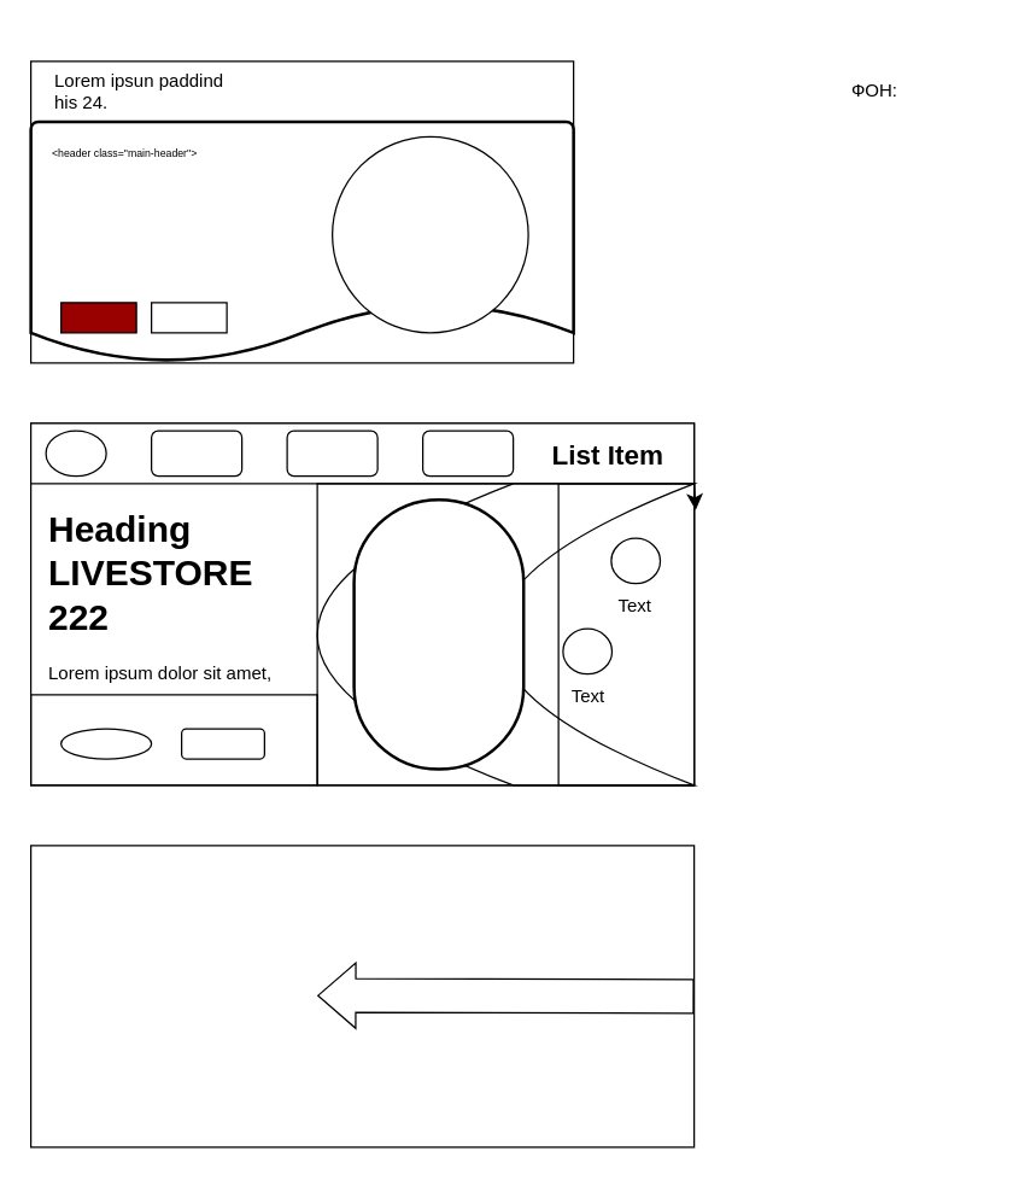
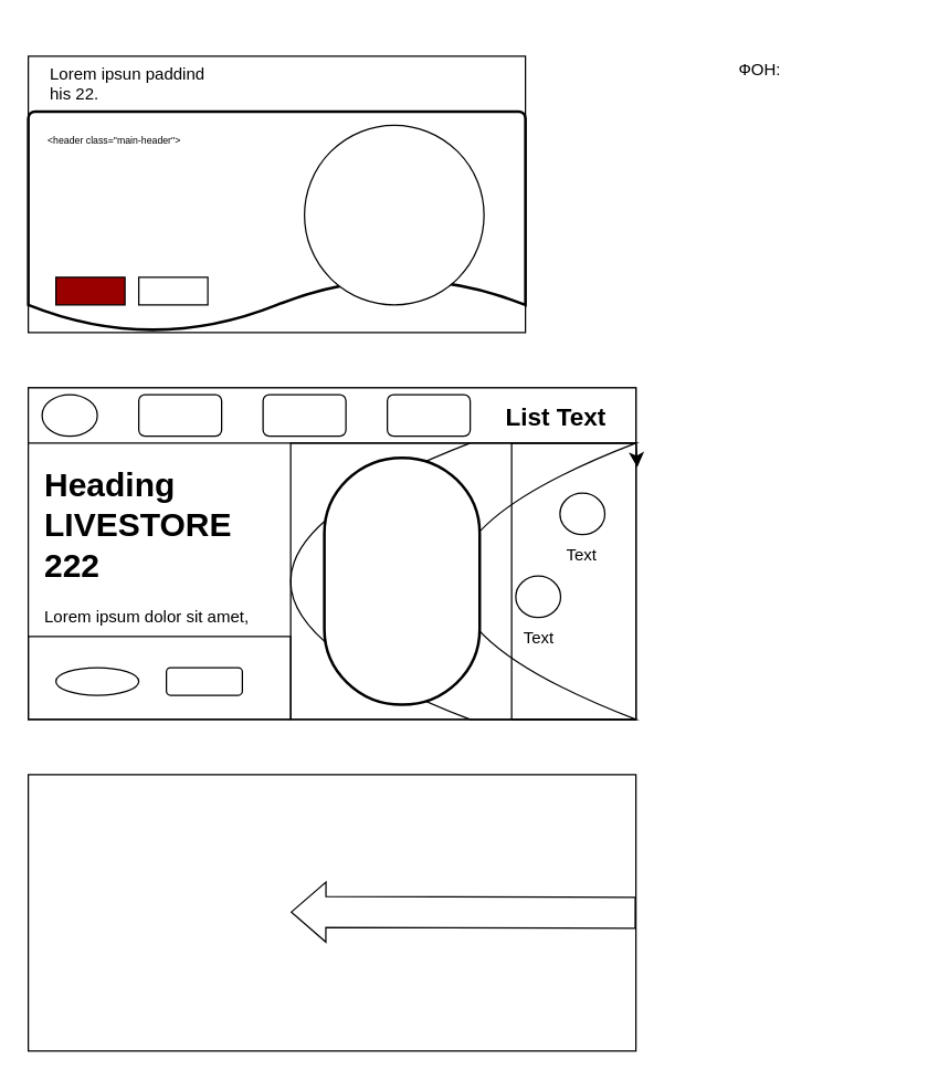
  <mxCell id="0" />
  <mxCell id="1" parent="0" />
  <mxCell id="2" value="" style="rounded=0;whiteSpace=wrap;html=1;" vertex="1" parent="1"><mxGeometry x="20" y="40" width="360" height="200" as="geometry" /></mxCell>
  <mxCell id="3" value="" style="strokeWidth=2;html=1;shape=mxgraph.flowchart.document2;whiteSpace=wrap;size=0.25;" vertex="1" parent="1"><mxGeometry x="20" y="80" width="360" height="160" as="geometry" /></mxCell>
  <mxCell id="4" value="" style="rounded=0;whiteSpace=wrap;html=1;fillColor=#990000;" vertex="1" parent="1"><mxGeometry x="40" y="200" width="50" height="20" as="geometry" /></mxCell>
  <mxCell id="5" value="" style="rounded=0;whiteSpace=wrap;html=1;" vertex="1" parent="1"><mxGeometry x="100" y="200" width="50" height="20" as="geometry" /></mxCell>
  <mxCell id="6" value="" style="ellipse;whiteSpace=wrap;html=1;aspect=fixed;" vertex="1" parent="1"><mxGeometry x="220" y="90" width="130" height="130" as="geometry" /></mxCell>
- <mxCell id="7" value="Lorem ipsun paddind his 24." style="text;strokeColor=none;fillColor=none;align=left;verticalAlign=middle;spacingLeft=4;spacingRight=4;overflow=hidden;points=[[0,0.5],[1,0.5]];portConstraint=eastwest;rotatable=0;whiteSpace=wrap;html=1;fillStyle=auto;" vertex="1" parent="1"><mxGeometry x="30" y="40" width="140" height="40" as="geometry" /></mxCell>
+ <mxCell id="7" value="Lorem ipsun paddind his 22." style="text;strokeColor=none;fillColor=none;align=left;verticalAlign=middle;spacingLeft=4;spacingRight=4;overflow=hidden;points=[[0,0.5],[1,0.5]];portConstraint=eastwest;rotatable=0;whiteSpace=wrap;html=1;fillStyle=auto;" vertex="1" parent="1"><mxGeometry x="30" y="40" width="140" height="40" as="geometry" /></mxCell>
  <mxCell id="8" value="&lt;font style=&quot;font-size: 7px;&quot;&gt;&amp;lt;header class=&quot;main-header&quot;&amp;gt;&lt;/font&gt;" style="text;html=1;whiteSpace=wrap;strokeColor=none;fillColor=none;align=center;verticalAlign=middle;rounded=0;" vertex="1" parent="1"><mxGeometry x="20" y="80" width="125" height="40" as="geometry" /></mxCell>
  <mxCell id="9" value="" style="rounded=0;whiteSpace=wrap;html=1;" vertex="1" parent="1"><mxGeometry x="20" y="280" width="440" height="240" as="geometry" /></mxCell>
  <mxCell id="10" value="" style="rounded=0;whiteSpace=wrap;html=1;" vertex="1" parent="1"><mxGeometry x="20" y="280" width="440" height="40" as="geometry" /></mxCell>
  <mxCell id="11" value="" style="ellipse;whiteSpace=wrap;html=1;" vertex="1" parent="1"><mxGeometry x="30" y="285" width="40" height="30" as="geometry" /></mxCell>
  <mxCell id="12" value="" style="rounded=1;whiteSpace=wrap;html=1;" vertex="1" parent="1"><mxGeometry x="100" y="285" width="60" height="30" as="geometry" /></mxCell>
  <mxCell id="13" value="" style="rounded=1;whiteSpace=wrap;html=1;" vertex="1" parent="1"><mxGeometry x="190" y="285" width="60" height="30" as="geometry" /></mxCell>
  <mxCell id="14" value="" style="rounded=1;whiteSpace=wrap;html=1;" vertex="1" parent="1"><mxGeometry x="280" y="285" width="60" height="30" as="geometry" /></mxCell>
- <mxCell id="15" value="&lt;h2&gt;List Item&lt;/h2&gt;" style="text;strokeColor=none;fillColor=none;align=left;verticalAlign=middle;spacingLeft=4;spacingRight=4;overflow=hidden;points=[[0,0.5],[1,0.5]];portConstraint=eastwest;rotatable=0;whiteSpace=wrap;html=1;" vertex="1" parent="1"><mxGeometry x="360" y="275" width="110" height="50" as="geometry" /></mxCell>
+ <mxCell id="15" value="&lt;h2&gt;List Text&lt;/h2&gt;" style="text;strokeColor=none;fillColor=none;align=left;verticalAlign=middle;spacingLeft=4;spacingRight=4;overflow=hidden;points=[[0,0.5],[1,0.5]];portConstraint=eastwest;rotatable=0;whiteSpace=wrap;html=1;" vertex="1" parent="1"><mxGeometry x="360" y="275" width="110" height="50" as="geometry" /></mxCell>
  <mxCell id="16" value="&lt;h1 style=&quot;margin-top: 0px;&quot;&gt;Heading LIVESTORE 222&lt;/h1&gt;&lt;p&gt;Lorem ipsum dolor sit amet, consectetur adipisicing elit&lt;/p&gt;" style="text;html=1;whiteSpace=wrap;overflow=hidden;rounded=0;" vertex="1" parent="1"><mxGeometry x="30" y="330" width="160" height="120" as="geometry" /></mxCell>
  <mxCell id="17" value="" style="ellipse;whiteSpace=wrap;html=1;" vertex="1" parent="1"><mxGeometry x="40" y="482.5" width="60" height="20" as="geometry" /></mxCell>
  <mxCell id="18" value="" style="shape=dataStorage;whiteSpace=wrap;html=1;fixedSize=1;size=130;" vertex="1" parent="1"><mxGeometry x="210" y="320" width="250" height="200" as="geometry" /></mxCell>
  <mxCell id="19" value="" style="strokeWidth=2;html=1;shape=mxgraph.flowchart.terminator;whiteSpace=wrap;rotation=-90;" vertex="1" parent="1"><mxGeometry x="201.25" y="363.75" width="178.75" height="112.5" as="geometry" /></mxCell>
  <mxCell id="20" value="" style="verticalLabelPosition=bottom;verticalAlign=top;html=1;shape=mxgraph.flowchart.on-page_reference;" vertex="1" parent="1"><mxGeometry x="405" y="356.25" width="32.5" height="30" as="geometry" /></mxCell>
  <mxCell id="21" value="Text" style="text;html=1;whiteSpace=wrap;strokeColor=none;fillColor=none;align=center;verticalAlign=middle;rounded=0;" vertex="1" parent="1"><mxGeometry x="391.25" y="386.25" width="60" height="30" as="geometry" /></mxCell>
  <mxCell id="22" value="" style="verticalLabelPosition=bottom;verticalAlign=top;html=1;shape=mxgraph.flowchart.on-page_reference;" vertex="1" parent="1"><mxGeometry x="373" y="416.25" width="32.5" height="30" as="geometry" /></mxCell>
  <mxCell id="23" value="Text" style="text;html=1;whiteSpace=wrap;strokeColor=none;fillColor=none;align=center;verticalAlign=middle;rounded=0;" vertex="1" parent="1"><mxGeometry x="360" y="446.25" width="60" height="30" as="geometry" /></mxCell>
  <mxCell id="24" value="" style="rounded=1;whiteSpace=wrap;html=1;" vertex="1" parent="1"><mxGeometry x="120" y="482.5" width="55" height="20" as="geometry" /></mxCell>
  <mxCell id="25" value="" style="rounded=0;whiteSpace=wrap;html=1;fillColor=none;" vertex="1" parent="1"><mxGeometry x="370" y="320" width="90" height="200" as="geometry" /></mxCell>
  <mxCell id="26" value="" style="rounded=0;whiteSpace=wrap;html=1;fillColor=none;" vertex="1" parent="1"><mxGeometry x="210" y="320" width="250" height="200" as="geometry" /></mxCell>
  <mxCell id="27" value="" style="rounded=0;whiteSpace=wrap;html=1;fillColor=none;" vertex="1" parent="1"><mxGeometry x="20" y="460" width="190" height="60" as="geometry" /></mxCell>
  <mxCell id="28" style="edgeStyle=none;curved=1;rounded=0;orthogonalLoop=1;jettySize=auto;html=1;exitX=1;exitY=0;exitDx=0;exitDy=0;entryX=1.011;entryY=0.088;entryDx=0;entryDy=0;entryPerimeter=0;fontSize=12;startSize=8;endSize=8;" edge="1" parent="1" source="25" target="25"><mxGeometry relative="1" as="geometry" /></mxCell>
- <mxCell id="29" value="ФОН:" style="text;html=1;whiteSpace=wrap;strokeColor=none;fillColor=none;align=center;verticalAlign=middle;rounded=0;" vertex="1" parent="1"><mxGeometry x="510" y="20" width="140" height="80" as="geometry" /></mxCell>
+ <mxCell id="29" value="ФОН:" style="text;html=1;whiteSpace=wrap;strokeColor=none;fillColor=none;align=center;verticalAlign=middle;rounded=0;" vertex="1" parent="1"><mxGeometry x="480" y="10" width="140" height="80" as="geometry" /></mxCell>
  <mxCell id="30" value="" style="rounded=0;whiteSpace=wrap;html=1;" vertex="1" parent="1"><mxGeometry x="20" y="560" width="440" height="200" as="geometry" /></mxCell>
  <mxCell id="31" value="" style="shape=flexArrow;endArrow=classic;html=1;rounded=0;fontSize=12;startSize=8;endSize=8;curved=1;width=22.353;entryX=0.5;entryY=0.75;entryDx=0;entryDy=0;entryPerimeter=0;exitX=1;exitY=0.5;exitDx=0;exitDy=0;" edge="1" parent="1" source="30"><mxGeometry width="50" height="50" relative="1" as="geometry"><mxPoint x="310" y="659.41" as="sourcePoint" /><mxPoint x="210" y="659.41" as="targetPoint" /></mxGeometry></mxCell>
